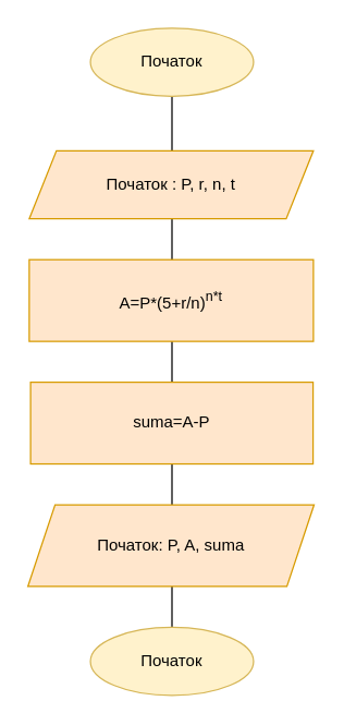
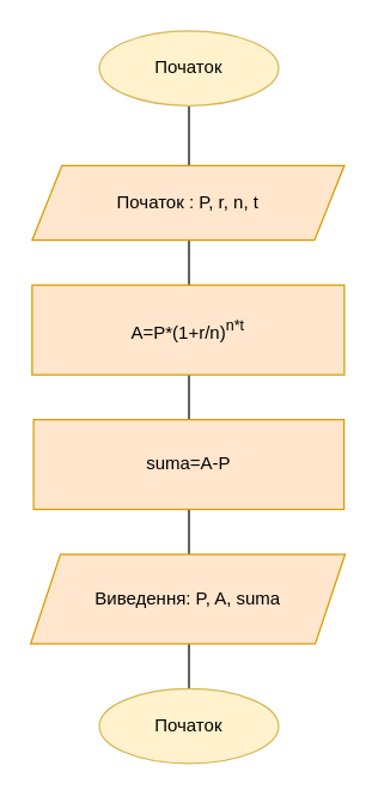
  <mxCell id="0" />
  <mxCell id="1" parent="0" />
  <mxCell id="2" value="" style="endArrow=none;html=1;rounded=0;exitX=0.5;exitY=0;exitDx=0;exitDy=0;" edge="1" parent="1" source="8" target="3"><mxGeometry width="50" height="50" relative="1" as="geometry"><mxPoint x="232" y="540" as="sourcePoint" /><mxPoint x="282" y="490" as="targetPoint" /></mxGeometry></mxCell>
  <mxCell id="3" value="Початок" style="ellipse;whiteSpace=wrap;html=1;fillColor=#fff2cc;strokeColor=#d6b656;" vertex="1" parent="1"><mxGeometry x="66" y="20" width="120" height="50" as="geometry" /></mxCell>
  <mxCell id="4" value="Початок : P, r, n, t" style="shape=parallelogram;perimeter=parallelogramPerimeter;whiteSpace=wrap;html=1;fixedSize=1;fillColor=#ffe6cc;strokeColor=#d79b00;" vertex="1" parent="1"><mxGeometry x="21" y="110" width="209" height="50" as="geometry" /></mxCell>
- <mxCell id="5" value="A=P*(5+r/n)&lt;sup&gt;n*t&lt;/sup&gt;" style="rounded=0;whiteSpace=wrap;html=1;fillColor=#ffe6cc;strokeColor=#d79b00;" vertex="1" parent="1"><mxGeometry x="21" y="190" width="209" height="60" as="geometry" /></mxCell>
- <mxCell id="6" value="Початок: P, A, suma" style="shape=parallelogram;perimeter=parallelogramPerimeter;whiteSpace=wrap;html=1;fixedSize=1;fillColor=#ffe6cc;strokeColor=#d79b00;" vertex="1" parent="1"><mxGeometry x="20" y="370" width="210.5" height="60" as="geometry" /></mxCell>
+ <mxCell id="5" value="A=P*(1+r/n)&lt;sup&gt;n*t&lt;/sup&gt;" style="rounded=0;whiteSpace=wrap;html=1;fillColor=#ffe6cc;strokeColor=#d79b00;" vertex="1" parent="1"><mxGeometry x="21" y="190" width="209" height="60" as="geometry" /></mxCell>
+ <mxCell id="6" value="Виведення: P, A, suma" style="shape=parallelogram;perimeter=parallelogramPerimeter;whiteSpace=wrap;html=1;fixedSize=1;fillColor=#ffe6cc;strokeColor=#d79b00;" vertex="1" parent="1"><mxGeometry x="20" y="370" width="210.5" height="60" as="geometry" /></mxCell>
  <mxCell id="7" value="suma=A-P" style="rounded=0;whiteSpace=wrap;html=1;fillColor=#ffe6cc;strokeColor=#d79b00;" vertex="1" parent="1"><mxGeometry x="22" y="280" width="207.75" height="60" as="geometry" /></mxCell>
  <mxCell id="8" value="Початок" style="ellipse;whiteSpace=wrap;html=1;fillColor=#fff2cc;strokeColor=#d6b656;" vertex="1" parent="1"><mxGeometry x="66" y="460" width="120" height="50" as="geometry" /></mxCell>
